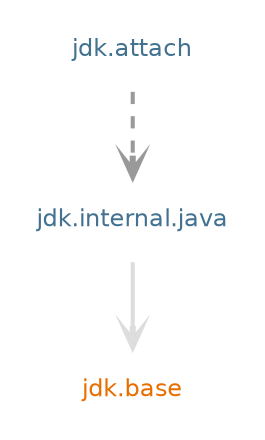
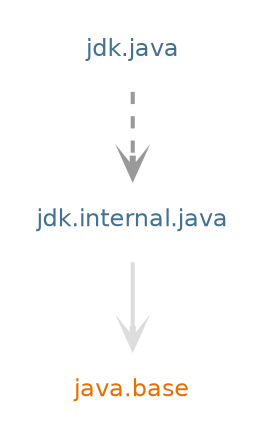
  digraph {
    nodesep=.5
    pencolor=transparent
    ranksep=0.600000
    node [fontcolor="#437291" fontname=DejaVuSans fontsize=12 group=jdk margin=".2,.2" shape=plaintext]
    edge [arrowhead=open arrowsize=1 penwidth=2]
-   "java.base" [fontcolor="#e76f00" group=java label="jdk.base"]
-   "jdk.attach"
+   "java.base" [fontcolor="#e76f00" group=java]
+   "jdk.attach" [label="jdk.java"]
    n3 [label="jdk.internal.java"]
    subgraph sub_1 {
      "java.base"
    }
    subgraph sub_2 {
      "jdk.attach"
      n3
    }
    "jdk.attach" -> n3 [color="#999999" style=dashed]
    n3 -> "java.base" [color="#dddddd"]
  }
